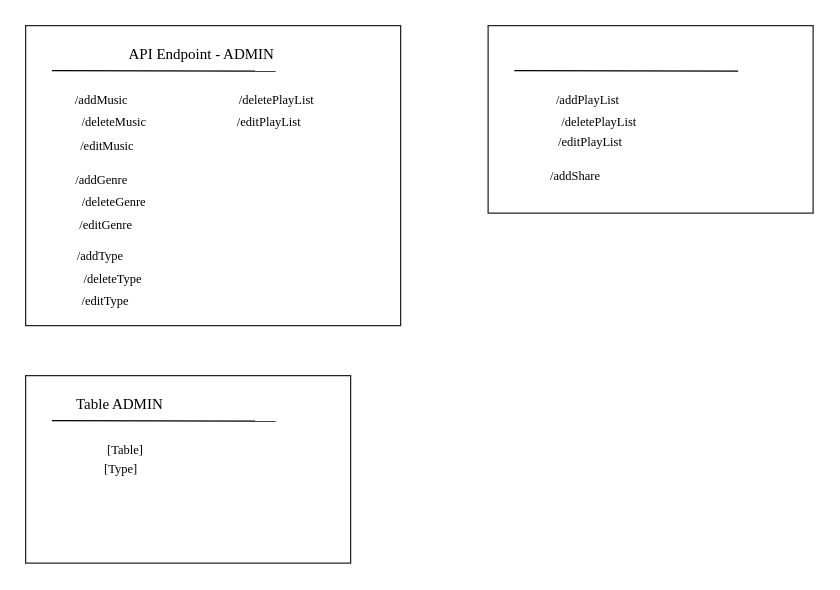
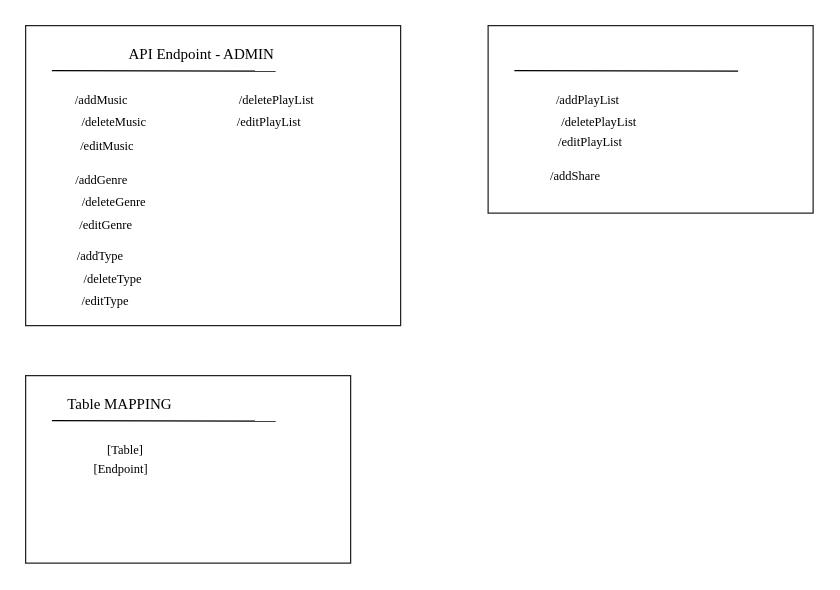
  <mxCell id="0" />
  <mxCell id="1" parent="0" />
  <mxCell id="2" value="" style="group" parent="1" vertex="1" connectable="0"><mxGeometry x="20" y="20" width="300" height="240" as="geometry" /></mxCell>
  <mxCell id="3" value="" style="rounded=0;whiteSpace=wrap;html=1;fillColor=light-dark(#FFFFFF,#242426);strokeColor=light-dark(#242426,#242426);movable=1;resizable=1;rotatable=1;deletable=1;editable=1;locked=0;connectable=1;container=0;" parent="2" vertex="1"><mxGeometry width="300" height="240" as="geometry" /></mxCell>
  <mxCell id="4" value="&lt;font style=&quot;font-size: 10px; color: light-dark(rgb(0, 0, 0), rgb(96, 114, 250));&quot;&gt;/editPlayList&lt;/font&gt;" style="text;html=1;align=center;verticalAlign=middle;whiteSpace=wrap;rounded=0;fontFamily=Nerd;container=0;" parent="2" vertex="1"><mxGeometry x="130" y="63.78" width="130" height="27.33" as="geometry" /></mxCell>
  <mxCell id="5" value="&lt;font style=&quot;font-size: 10px; color: light-dark(rgb(0, 0, 0), rgb(96, 114, 250));&quot;&gt;/editMusic&lt;/font&gt;" style="text;html=1;align=center;verticalAlign=middle;whiteSpace=wrap;rounded=0;fontFamily=Nerd;container=0;" parent="2" vertex="1"><mxGeometry x="1" y="82" width="129" height="27.33" as="geometry" /></mxCell>
  <mxCell id="6" value="API Endpoint - ADMIN" style="text;html=1;align=center;verticalAlign=middle;whiteSpace=wrap;rounded=0;fontFamily=Nerd;container=0;fontColor=light-dark(#000000,#B2B0BF);" parent="2" vertex="1"><mxGeometry x="61" y="9.111" width="160" height="27.333" as="geometry" /></mxCell>
  <mxCell id="7" value="" style="endArrow=none;html=1;rounded=0;fontColor=light-dark(#000000,#B2B0BF);strokeColor=light-dark(#000000,#B2B0BF);" parent="2" edge="1"><mxGeometry width="50" height="50" relative="1" as="geometry"><mxPoint x="21" y="36.08" as="sourcePoint" /><mxPoint x="200" y="36.444" as="targetPoint" /></mxGeometry></mxCell>
  <mxCell id="8" value="&lt;font style=&quot;font-size: 10px; color: light-dark(rgb(0, 0, 0), rgb(67, 194, 63));&quot;&gt;/addMusic&lt;/font&gt;" style="text;html=1;align=center;verticalAlign=middle;whiteSpace=wrap;rounded=0;fontFamily=Nerd;container=0;" parent="2" vertex="1"><mxGeometry x="1" y="45.556" width="120" height="27.333" as="geometry" /></mxCell>
  <mxCell id="9" value="&lt;font style=&quot;font-size: 10px; color: light-dark(rgb(0, 0, 0), rgb(236, 97, 81));&quot;&gt;/deleteMusic&lt;/font&gt;" style="text;html=1;align=center;verticalAlign=middle;whiteSpace=wrap;rounded=0;fontFamily=Nerd;container=0;" parent="2" vertex="1"><mxGeometry x="1" y="63.778" width="140" height="27.333" as="geometry" /></mxCell>
  <mxCell id="10" value="&lt;font style=&quot;font-size: 10px; color: light-dark(rgb(0, 0, 0), rgb(236, 97, 81));&quot;&gt;/deletePlayList&lt;/font&gt;" style="text;html=1;align=center;verticalAlign=middle;whiteSpace=wrap;rounded=0;fontFamily=Nerd;container=0;" parent="2" vertex="1"><mxGeometry x="131" y="45.558" width="140" height="27.333" as="geometry" /></mxCell>
  <mxCell id="11" value="&lt;font style=&quot;color: light-dark(rgb(0, 0, 0), rgb(67, 194, 63)); font-size: 10px;&quot;&gt;/addType&lt;/font&gt;" style="text;html=1;align=center;verticalAlign=middle;whiteSpace=wrap;rounded=0;fontFamily=Nerd;container=0;" parent="2" vertex="1"><mxGeometry y="169.997" width="120" height="27.333" as="geometry" /></mxCell>
  <mxCell id="12" value="&lt;font style=&quot;font-size: 10px; color: light-dark(rgb(0, 0, 0), rgb(236, 97, 81));&quot;&gt;/deleteType&lt;/font&gt;" style="text;html=1;align=center;verticalAlign=middle;whiteSpace=wrap;rounded=0;fontFamily=Nerd;container=0;" parent="2" vertex="1"><mxGeometry y="188.219" width="140" height="27.333" as="geometry" /></mxCell>
  <mxCell id="13" value="&lt;font style=&quot;color: light-dark(rgb(0, 0, 0), rgb(67, 194, 63)); font-size: 10px;&quot;&gt;/addGenre&lt;/font&gt;" style="text;html=1;align=center;verticalAlign=middle;whiteSpace=wrap;rounded=0;fontFamily=Nerd;container=0;" parent="2" vertex="1"><mxGeometry x="1" y="109.331" width="120.0" height="27.333" as="geometry" /></mxCell>
  <mxCell id="14" value="&lt;font style=&quot;font-size: 10px; color: light-dark(rgb(0, 0, 0), rgb(236, 97, 81));&quot;&gt;/deleteGenre&lt;/font&gt;" style="text;html=1;align=center;verticalAlign=middle;whiteSpace=wrap;rounded=0;fontFamily=Nerd;container=0;" parent="2" vertex="1"><mxGeometry x="1" y="127.553" width="140" height="27.333" as="geometry" /></mxCell>
  <mxCell id="15" value="&lt;font style=&quot;font-size: 10px; color: light-dark(rgb(0, 0, 0), rgb(96, 114, 250));&quot;&gt;/editGenre&lt;/font&gt;" style="text;html=1;align=center;verticalAlign=middle;whiteSpace=wrap;rounded=0;fontFamily=Nerd;container=0;" parent="2" vertex="1"><mxGeometry y="145.78" width="129" height="27.33" as="geometry" /></mxCell>
  <mxCell id="16" value="&lt;font style=&quot;font-size: 10px; color: light-dark(rgb(0, 0, 0), rgb(96, 114, 250));&quot;&gt;/editType&lt;/font&gt;" style="text;html=1;align=center;verticalAlign=middle;whiteSpace=wrap;rounded=0;fontFamily=Nerd;container=0;" parent="2" vertex="1"><mxGeometry x="5" y="206" width="118" height="27.33" as="geometry" /></mxCell>
  <mxCell id="17" value="" style="group" vertex="1" connectable="0" parent="1"><mxGeometry x="390" y="20" width="260" height="150" as="geometry" /></mxCell>
  <mxCell id="18" value="" style="rounded=0;whiteSpace=wrap;html=1;fillColor=light-dark(#FFFFFF,#242426);strokeColor=light-dark(#242426,#242426);movable=1;resizable=1;rotatable=1;deletable=1;editable=1;locked=0;connectable=1;container=0;" parent="17" vertex="1"><mxGeometry width="260" height="150" as="geometry" /></mxCell>
  <mxCell id="19" value="&lt;font style=&quot;font-size: 10px; color: light-dark(rgb(0, 0, 0), rgb(96, 114, 250));&quot;&gt;/editPlayList&lt;/font&gt;" style="text;html=1;align=center;verticalAlign=middle;whiteSpace=wrap;rounded=0;fontFamily=Nerd;container=0;" parent="17" vertex="1"><mxGeometry x="17" y="79.0" width="130" height="27.33" as="geometry" /></mxCell>
  <mxCell id="20" value="" style="endArrow=none;html=1;rounded=0;fontColor=light-dark(#000000,#B2B0BF);strokeColor=light-dark(#000000,#B2B0BF);" parent="17" edge="1"><mxGeometry width="50" height="50" relative="1" as="geometry"><mxPoint x="21" y="36.08" as="sourcePoint" /><mxPoint x="200" y="36.444" as="targetPoint" /></mxGeometry></mxCell>
  <mxCell id="21" value="&lt;font style=&quot;font-size: 10px; color: light-dark(rgb(0, 0, 0), rgb(236, 97, 81));&quot;&gt;/deletePlayList&lt;/font&gt;" style="text;html=1;align=center;verticalAlign=middle;whiteSpace=wrap;rounded=0;fontFamily=Nerd;container=0;" parent="17" vertex="1"><mxGeometry x="19" y="63.778" width="140" height="27.333" as="geometry" /></mxCell>
  <mxCell id="22" value="&lt;font style=&quot;font-size: 10px; color: light-dark(rgb(0, 0, 0), rgb(67, 194, 63));&quot;&gt;/addPlayList&lt;/font&gt;" style="text;html=1;align=center;verticalAlign=middle;whiteSpace=wrap;rounded=0;fontFamily=Nerd;container=0;" parent="17" vertex="1"><mxGeometry x="10" y="45.56" width="140" height="27.33" as="geometry" /></mxCell>
  <mxCell id="23" value="&lt;font style=&quot;font-size: 10px; color: light-dark(rgb(0, 0, 0), rgb(67, 194, 63));&quot;&gt;/addShare&lt;/font&gt;" style="text;html=1;align=center;verticalAlign=middle;whiteSpace=wrap;rounded=0;fontFamily=Nerd;container=0;" vertex="1" parent="17"><mxGeometry x="10" y="106.326" width="120" height="27.333" as="geometry" /></mxCell>
  <mxCell id="24" value="" style="rounded=0;whiteSpace=wrap;html=1;fillColor=light-dark(#FFFFFF,#242426);strokeColor=light-dark(#242426,#242426);movable=1;resizable=1;rotatable=1;deletable=1;editable=1;locked=0;connectable=1;container=0;" vertex="1" parent="1"><mxGeometry x="20" y="300" width="260" height="150" as="geometry" /></mxCell>
- <mxCell id="25" value="Table ADMIN" style="text;html=1;align=center;verticalAlign=middle;whiteSpace=wrap;rounded=0;fontFamily=Nerd;container=0;fontColor=light-dark(#000000,#B2B0BF);" vertex="1" parent="1"><mxGeometry x="41" y="309.11" width="109" height="27.33" as="geometry" /></mxCell>
+ <mxCell id="25" value="Table MAPPING" style="text;html=1;align=center;verticalAlign=middle;whiteSpace=wrap;rounded=0;fontFamily=Nerd;container=0;fontColor=light-dark(#000000,#B2B0BF);" vertex="1" parent="1"><mxGeometry x="41" y="309.11" width="109" height="27.33" as="geometry" /></mxCell>
  <mxCell id="26" value="" style="endArrow=none;html=1;rounded=0;fontColor=light-dark(#000000,#B2B0BF);strokeColor=light-dark(#000000,#B2B0BF);" edge="1" parent="1"><mxGeometry width="50" height="50" relative="1" as="geometry"><mxPoint x="41" y="336.08" as="sourcePoint" /><mxPoint x="220" y="336.444" as="targetPoint" /></mxGeometry></mxCell>
  <mxCell id="27" value="&lt;font style=&quot;font-size: 10px; color: light-dark(rgb(0, 0, 0), rgb(67, 194, 63));&quot;&gt;[Table]&lt;/font&gt;" style="text;html=1;align=center;verticalAlign=middle;whiteSpace=wrap;rounded=0;fontFamily=Nerd;container=0;" vertex="1" parent="1"><mxGeometry x="30" y="345.56" width="140" height="27.33" as="geometry" /></mxCell>
- <mxCell id="28" value="&lt;font style=&quot;font-size: 10px; color: light-dark(rgb(0, 0, 0), rgb(67, 194, 63));&quot;&gt;[Type]&lt;/font&gt;" style="text;html=1;align=center;verticalAlign=middle;whiteSpace=wrap;rounded=0;fontFamily=Nerd;container=0;" vertex="1" parent="1"><mxGeometry x="24" y="360" width="144.5" height="27.33" as="geometry" /></mxCell>
+ <mxCell id="28" value="&lt;font style=&quot;font-size: 10px; color: light-dark(rgb(0, 0, 0), rgb(67, 194, 63));&quot;&gt;[Endpoint]&lt;/font&gt;" style="text;html=1;align=center;verticalAlign=middle;whiteSpace=wrap;rounded=0;fontFamily=Nerd;container=0;" vertex="1" parent="1"><mxGeometry x="24" y="360" width="144.5" height="27.33" as="geometry" /></mxCell>
